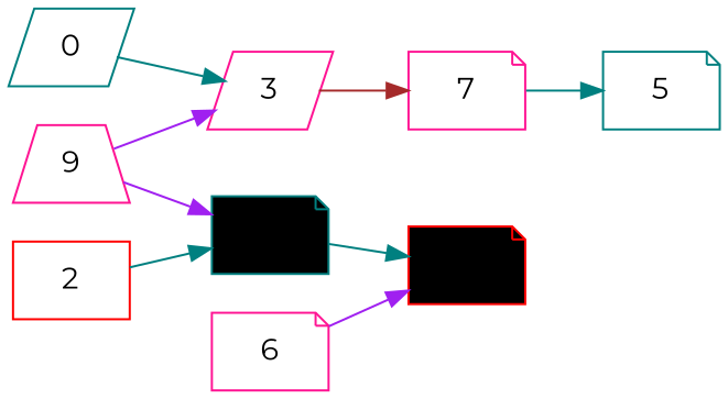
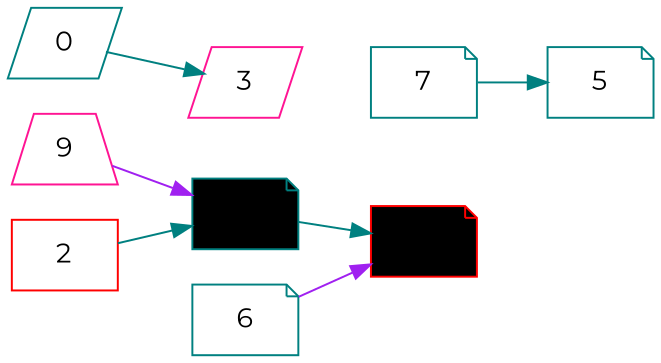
  strict digraph {
    fontname=Montserrat
    rankdir=LR
    node [color=teal fontname=Montserrat shape=note]
    edge [color=teal fontname=Montserrat]
    0 [shape=parallelogram]
    3 [color=deeppink shape=parallelogram]
-   7 [color=deeppink]
+   7
    n4 [color=deeppink label=9 shape=trapezium]
    4 [fillcolor=black style=filled]
    8 [color=red fillcolor=black style=filled]
    2 [color=red shape=box]
    5
-   6 [color=deeppink]
+   6
    0 -> 3
-   3 -> 7 [color=brown]
    7 -> 5
-   n4 -> 3 [color=purple]
    n4 -> 4 [color=purple]
    4 -> 8
    2 -> 4
    6 -> 8 [color=purple]
  }
